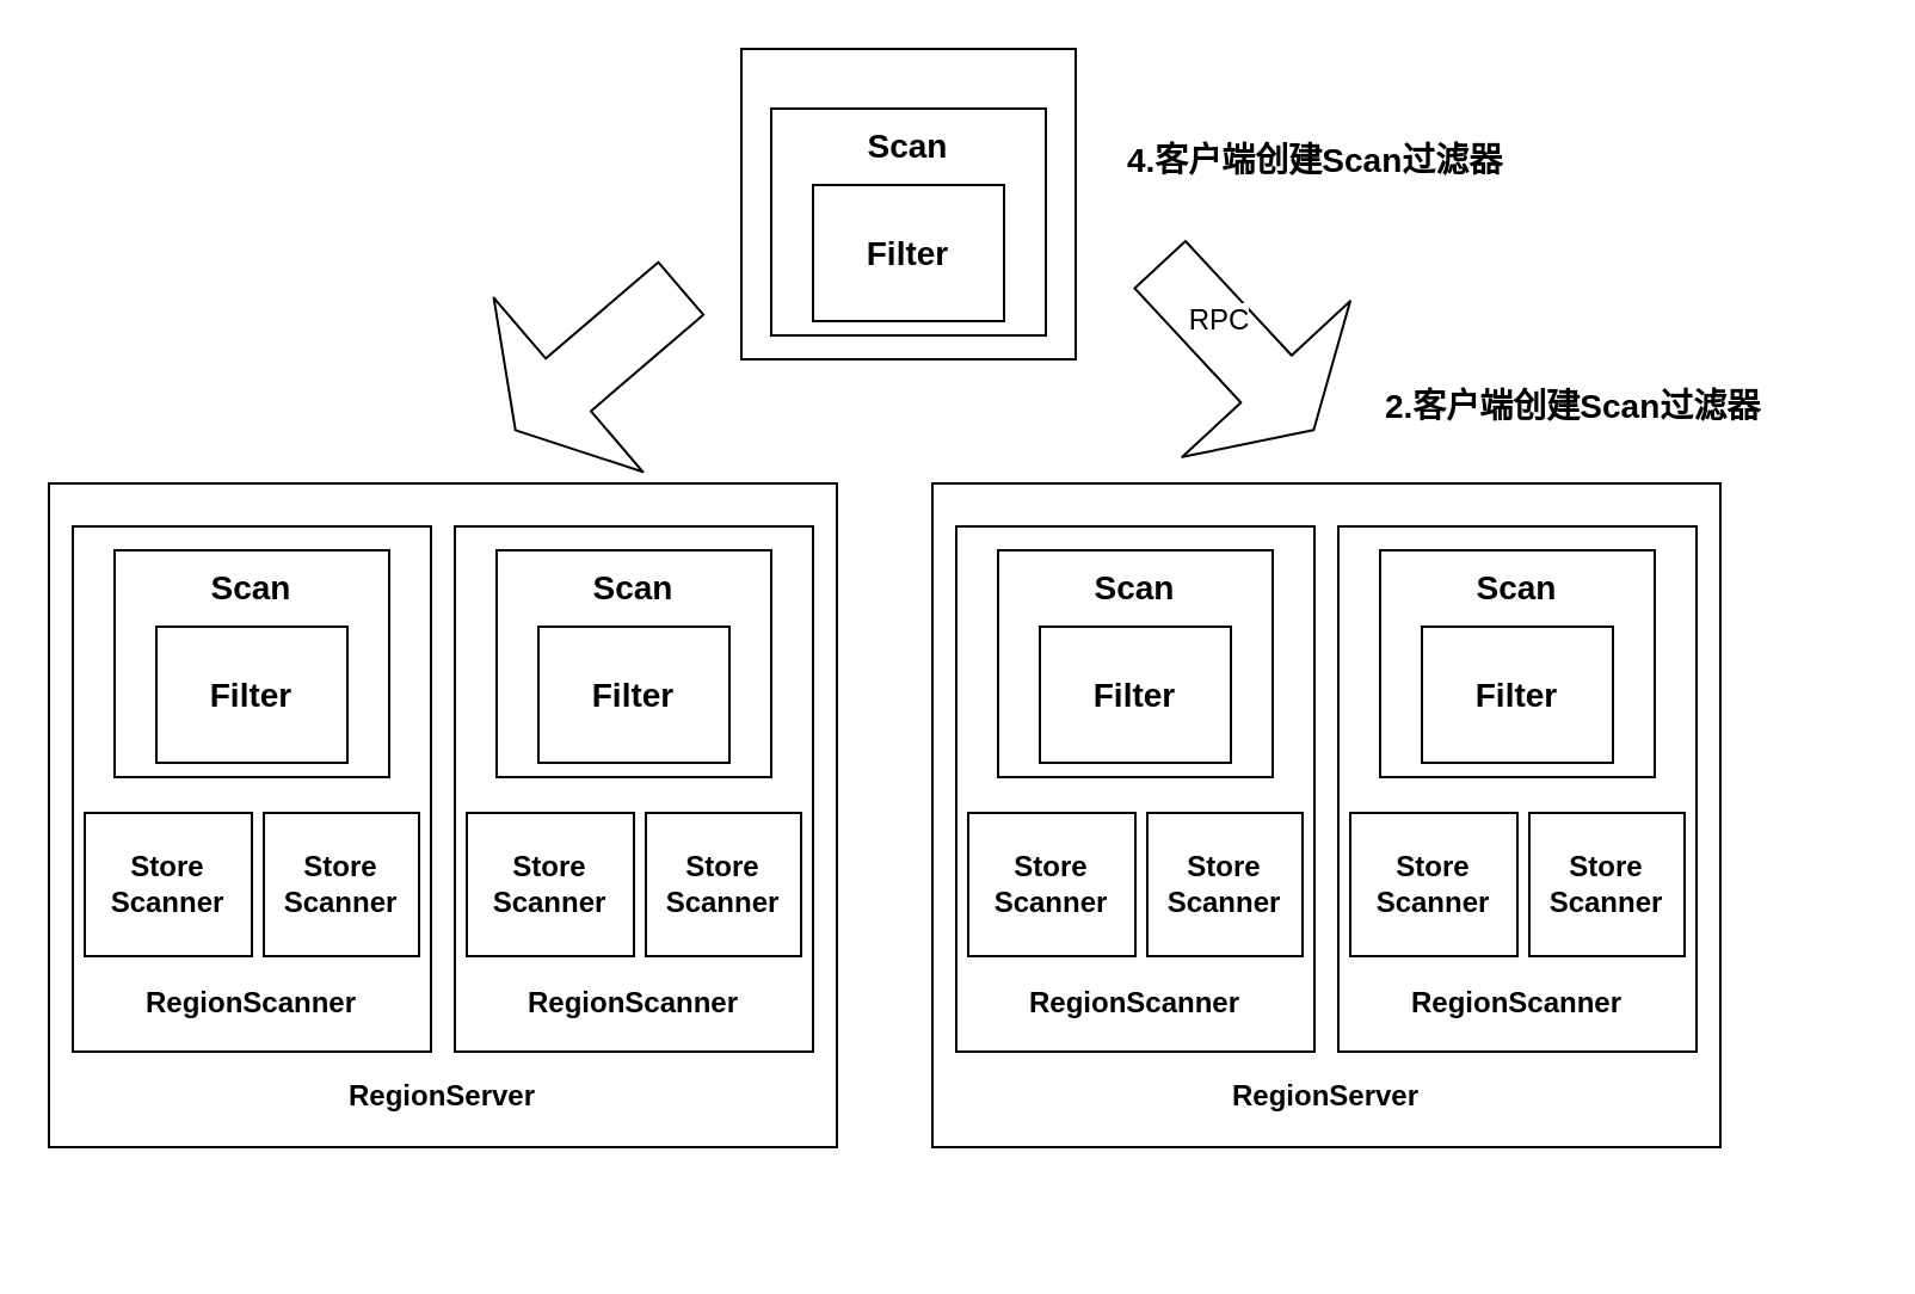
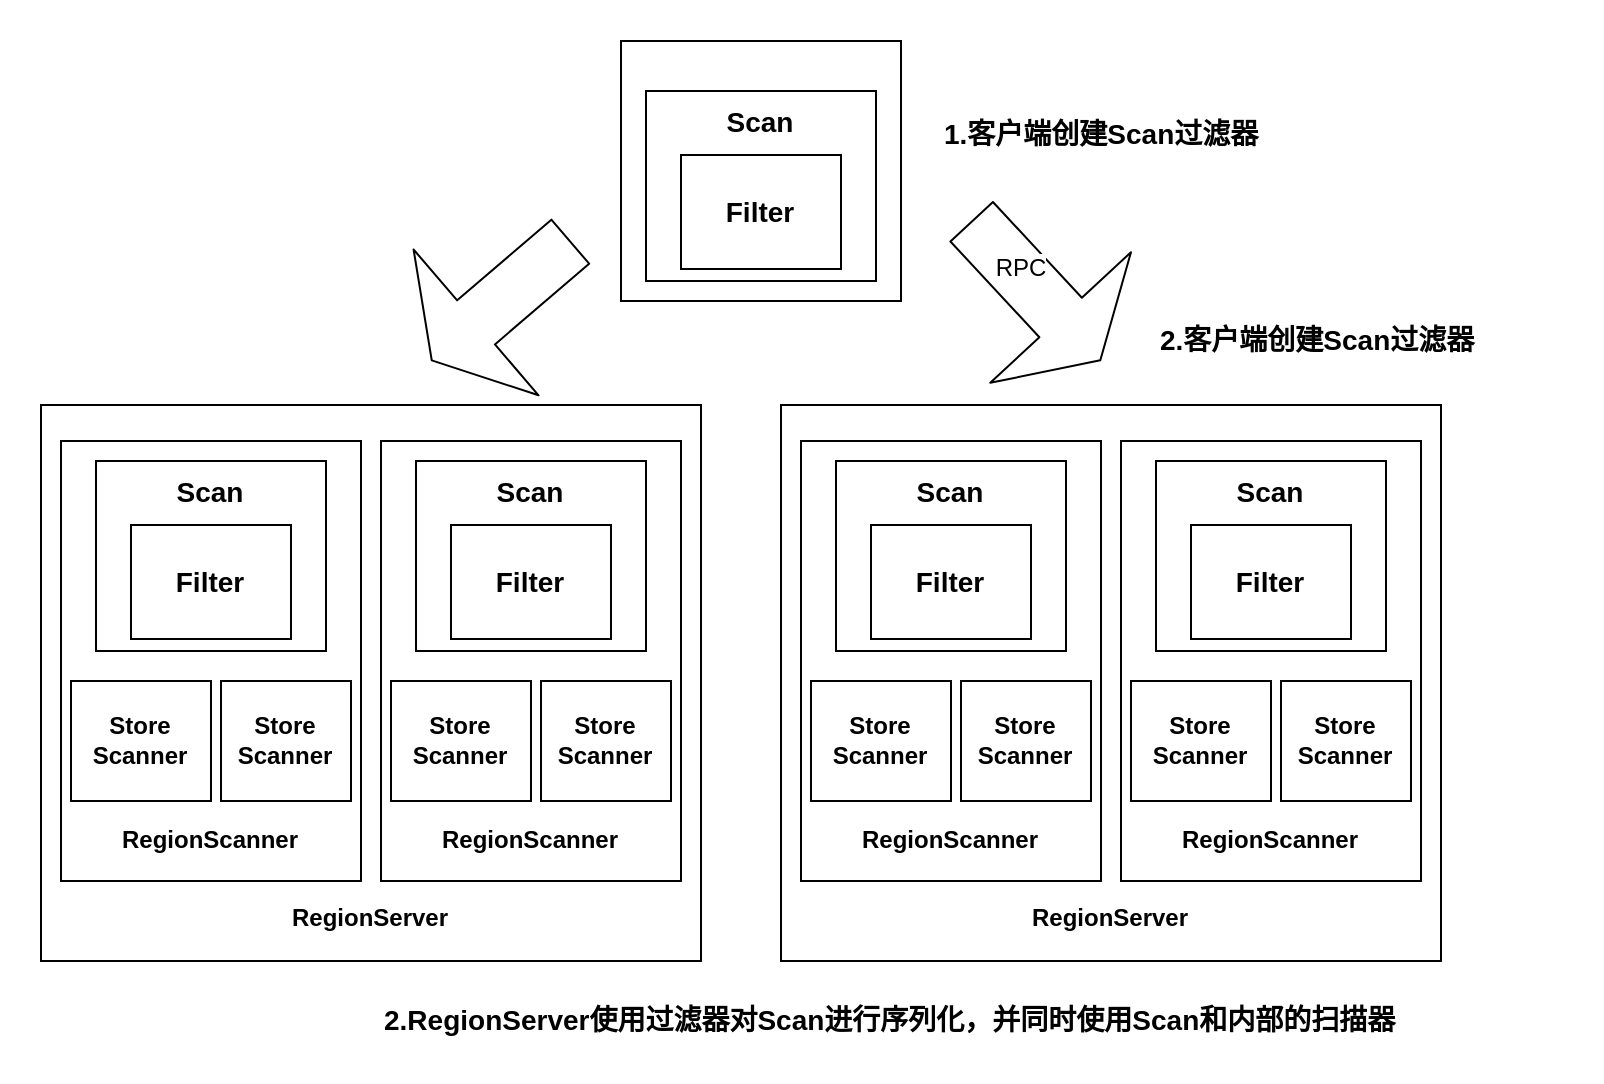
  <mxCell id="0" />
  <mxCell id="1" parent="0" />
  <mxCell id="2" value="" style="rounded=0;whiteSpace=wrap;html=1;" vertex="1" parent="1"><mxGeometry x="20" y="202" width="330" height="278" as="geometry" /></mxCell>
  <mxCell id="3" value="" style="rounded=0;whiteSpace=wrap;html=1;" vertex="1" parent="1"><mxGeometry x="310" y="20" width="140" height="130" as="geometry" /></mxCell>
  <mxCell id="4" value="" style="rounded=0;whiteSpace=wrap;html=1;" vertex="1" parent="1"><mxGeometry x="322.5" y="45" width="115" height="95" as="geometry" /></mxCell>
  <mxCell id="5" value="" style="rounded=0;whiteSpace=wrap;html=1;" vertex="1" parent="1"><mxGeometry x="340" y="77" width="80" height="57" as="geometry" /></mxCell>
  <mxCell id="6" value="&lt;b&gt;&lt;font style=&quot;font-size: 14px&quot;&gt;Scan&lt;/font&gt;&lt;/b&gt;" style="text;html=1;strokeColor=none;fillColor=none;align=center;verticalAlign=middle;whiteSpace=wrap;rounded=0;" vertex="1" parent="1"><mxGeometry x="360" y="51" width="40" height="20" as="geometry" /></mxCell>
  <mxCell id="7" value="&lt;b&gt;&lt;font style=&quot;font-size: 14px&quot;&gt;Filter&lt;/font&gt;&lt;/b&gt;" style="text;html=1;strokeColor=none;fillColor=none;align=center;verticalAlign=middle;whiteSpace=wrap;rounded=0;" vertex="1" parent="1"><mxGeometry x="360" y="95.5" width="40" height="20" as="geometry" /></mxCell>
- <mxCell id="8" value="&lt;font style=&quot;font-size: 14px&quot;&gt;&lt;b&gt;4.客户端创建Scan过滤器&lt;/b&gt;&lt;/font&gt;" style="text;html=1;strokeColor=none;fillColor=none;align=left;verticalAlign=middle;whiteSpace=wrap;rounded=0;" vertex="1" parent="1"><mxGeometry x="470" y="57" width="170" height="20" as="geometry" /></mxCell>
+ <mxCell id="8" value="&lt;font style=&quot;font-size: 14px&quot;&gt;&lt;b&gt;1.客户端创建Scan过滤器&lt;/b&gt;&lt;/font&gt;" style="text;html=1;strokeColor=none;fillColor=none;align=left;verticalAlign=middle;whiteSpace=wrap;rounded=0;" vertex="1" parent="1"><mxGeometry x="470" y="57" width="170" height="20" as="geometry" /></mxCell>
  <mxCell id="9" value="" style="rounded=0;whiteSpace=wrap;html=1;" vertex="1" parent="1"><mxGeometry x="30" y="220" width="150" height="220" as="geometry" /></mxCell>
  <mxCell id="10" value="" style="rounded=0;whiteSpace=wrap;html=1;" vertex="1" parent="1"><mxGeometry x="47.5" y="230" width="115" height="95" as="geometry" /></mxCell>
  <mxCell id="11" value="" style="rounded=0;whiteSpace=wrap;html=1;" vertex="1" parent="1"><mxGeometry x="65" y="262" width="80" height="57" as="geometry" /></mxCell>
  <mxCell id="12" value="&lt;b&gt;&lt;font style=&quot;font-size: 14px&quot;&gt;Scan&lt;/font&gt;&lt;/b&gt;" style="text;html=1;strokeColor=none;fillColor=none;align=center;verticalAlign=middle;whiteSpace=wrap;rounded=0;" vertex="1" parent="1"><mxGeometry x="85" y="236" width="40" height="20" as="geometry" /></mxCell>
  <mxCell id="13" value="&lt;b&gt;&lt;font style=&quot;font-size: 14px&quot;&gt;Filter&lt;/font&gt;&lt;/b&gt;" style="text;html=1;strokeColor=none;fillColor=none;align=center;verticalAlign=middle;whiteSpace=wrap;rounded=0;" vertex="1" parent="1"><mxGeometry x="85" y="280.5" width="40" height="20" as="geometry" /></mxCell>
  <mxCell id="14" value="&lt;b&gt;Store Scanner&lt;/b&gt;" style="rounded=0;whiteSpace=wrap;html=1;" vertex="1" parent="1"><mxGeometry x="35" y="340" width="70" height="60" as="geometry" /></mxCell>
  <mxCell id="15" value="&lt;b&gt;Store&lt;br&gt;Scanner&lt;/b&gt;" style="rounded=0;whiteSpace=wrap;html=1;" vertex="1" parent="1"><mxGeometry x="110" y="340" width="65" height="60" as="geometry" /></mxCell>
  <mxCell id="16" value="&lt;b&gt;RegionScanner&lt;/b&gt;" style="text;html=1;strokeColor=none;fillColor=none;align=center;verticalAlign=middle;whiteSpace=wrap;rounded=0;" vertex="1" parent="1"><mxGeometry x="85" y="410" width="40" height="20" as="geometry" /></mxCell>
  <mxCell id="17" value="" style="rounded=0;whiteSpace=wrap;html=1;" vertex="1" parent="1"><mxGeometry x="190" y="220" width="150" height="220" as="geometry" /></mxCell>
  <mxCell id="18" value="" style="rounded=0;whiteSpace=wrap;html=1;" vertex="1" parent="1"><mxGeometry x="207.5" y="230" width="115" height="95" as="geometry" /></mxCell>
  <mxCell id="19" value="" style="rounded=0;whiteSpace=wrap;html=1;" vertex="1" parent="1"><mxGeometry x="225" y="262" width="80" height="57" as="geometry" /></mxCell>
  <mxCell id="20" value="&lt;b&gt;&lt;font style=&quot;font-size: 14px&quot;&gt;Scan&lt;/font&gt;&lt;/b&gt;" style="text;html=1;strokeColor=none;fillColor=none;align=center;verticalAlign=middle;whiteSpace=wrap;rounded=0;" vertex="1" parent="1"><mxGeometry x="245" y="236" width="40" height="20" as="geometry" /></mxCell>
  <mxCell id="21" value="&lt;b&gt;&lt;font style=&quot;font-size: 14px&quot;&gt;Filter&lt;/font&gt;&lt;/b&gt;" style="text;html=1;strokeColor=none;fillColor=none;align=center;verticalAlign=middle;whiteSpace=wrap;rounded=0;" vertex="1" parent="1"><mxGeometry x="245" y="280.5" width="40" height="20" as="geometry" /></mxCell>
  <mxCell id="22" value="&lt;b&gt;Store Scanner&lt;/b&gt;" style="rounded=0;whiteSpace=wrap;html=1;" vertex="1" parent="1"><mxGeometry x="195" y="340" width="70" height="60" as="geometry" /></mxCell>
  <mxCell id="23" value="&lt;b&gt;Store&lt;br&gt;Scanner&lt;/b&gt;" style="rounded=0;whiteSpace=wrap;html=1;" vertex="1" parent="1"><mxGeometry x="270" y="340" width="65" height="60" as="geometry" /></mxCell>
  <mxCell id="24" value="&lt;b&gt;RegionScanner&lt;/b&gt;" style="text;html=1;strokeColor=none;fillColor=none;align=center;verticalAlign=middle;whiteSpace=wrap;rounded=0;" vertex="1" parent="1"><mxGeometry x="245" y="410" width="40" height="20" as="geometry" /></mxCell>
  <mxCell id="25" value="&lt;b&gt;RegionServer&lt;/b&gt;" style="text;html=1;strokeColor=none;fillColor=none;align=center;verticalAlign=middle;whiteSpace=wrap;rounded=0;" vertex="1" parent="1"><mxGeometry x="165" y="449" width="40" height="20" as="geometry" /></mxCell>
  <mxCell id="26" value="" style="rounded=0;whiteSpace=wrap;html=1;" vertex="1" parent="1"><mxGeometry x="390" y="202" width="330" height="278" as="geometry" /></mxCell>
  <mxCell id="27" value="" style="rounded=0;whiteSpace=wrap;html=1;" vertex="1" parent="1"><mxGeometry x="400" y="220" width="150" height="220" as="geometry" /></mxCell>
  <mxCell id="28" value="" style="rounded=0;whiteSpace=wrap;html=1;" vertex="1" parent="1"><mxGeometry x="417.5" y="230" width="115" height="95" as="geometry" /></mxCell>
  <mxCell id="29" value="" style="rounded=0;whiteSpace=wrap;html=1;" vertex="1" parent="1"><mxGeometry x="435" y="262" width="80" height="57" as="geometry" /></mxCell>
  <mxCell id="30" value="&lt;b&gt;&lt;font style=&quot;font-size: 14px&quot;&gt;Scan&lt;/font&gt;&lt;/b&gt;" style="text;html=1;strokeColor=none;fillColor=none;align=center;verticalAlign=middle;whiteSpace=wrap;rounded=0;" vertex="1" parent="1"><mxGeometry x="455" y="236" width="40" height="20" as="geometry" /></mxCell>
  <mxCell id="31" value="&lt;b&gt;&lt;font style=&quot;font-size: 14px&quot;&gt;Filter&lt;/font&gt;&lt;/b&gt;" style="text;html=1;strokeColor=none;fillColor=none;align=center;verticalAlign=middle;whiteSpace=wrap;rounded=0;" vertex="1" parent="1"><mxGeometry x="455" y="280.5" width="40" height="20" as="geometry" /></mxCell>
  <mxCell id="32" value="&lt;b&gt;Store Scanner&lt;/b&gt;" style="rounded=0;whiteSpace=wrap;html=1;" vertex="1" parent="1"><mxGeometry x="405" y="340" width="70" height="60" as="geometry" /></mxCell>
  <mxCell id="33" value="&lt;b&gt;Store&lt;br&gt;Scanner&lt;/b&gt;" style="rounded=0;whiteSpace=wrap;html=1;" vertex="1" parent="1"><mxGeometry x="480" y="340" width="65" height="60" as="geometry" /></mxCell>
  <mxCell id="34" value="&lt;b&gt;RegionScanner&lt;/b&gt;" style="text;html=1;strokeColor=none;fillColor=none;align=center;verticalAlign=middle;whiteSpace=wrap;rounded=0;" vertex="1" parent="1"><mxGeometry x="455" y="410" width="40" height="20" as="geometry" /></mxCell>
  <mxCell id="35" value="" style="rounded=0;whiteSpace=wrap;html=1;" vertex="1" parent="1"><mxGeometry x="560" y="220" width="150" height="220" as="geometry" /></mxCell>
  <mxCell id="36" value="" style="rounded=0;whiteSpace=wrap;html=1;" vertex="1" parent="1"><mxGeometry x="577.5" y="230" width="115" height="95" as="geometry" /></mxCell>
  <mxCell id="37" value="" style="rounded=0;whiteSpace=wrap;html=1;" vertex="1" parent="1"><mxGeometry x="595" y="262" width="80" height="57" as="geometry" /></mxCell>
  <mxCell id="38" value="&lt;b&gt;&lt;font style=&quot;font-size: 14px&quot;&gt;Scan&lt;/font&gt;&lt;/b&gt;" style="text;html=1;strokeColor=none;fillColor=none;align=center;verticalAlign=middle;whiteSpace=wrap;rounded=0;" vertex="1" parent="1"><mxGeometry x="615" y="236" width="40" height="20" as="geometry" /></mxCell>
  <mxCell id="39" value="&lt;b&gt;&lt;font style=&quot;font-size: 14px&quot;&gt;Filter&lt;/font&gt;&lt;/b&gt;" style="text;html=1;strokeColor=none;fillColor=none;align=center;verticalAlign=middle;whiteSpace=wrap;rounded=0;" vertex="1" parent="1"><mxGeometry x="615" y="280.5" width="40" height="20" as="geometry" /></mxCell>
  <mxCell id="40" value="&lt;b&gt;Store Scanner&lt;/b&gt;" style="rounded=0;whiteSpace=wrap;html=1;" vertex="1" parent="1"><mxGeometry x="565" y="340" width="70" height="60" as="geometry" /></mxCell>
  <mxCell id="41" value="&lt;b&gt;Store&lt;br&gt;Scanner&lt;/b&gt;" style="rounded=0;whiteSpace=wrap;html=1;" vertex="1" parent="1"><mxGeometry x="640" y="340" width="65" height="60" as="geometry" /></mxCell>
  <mxCell id="42" value="&lt;b&gt;RegionScanner&lt;/b&gt;" style="text;html=1;strokeColor=none;fillColor=none;align=center;verticalAlign=middle;whiteSpace=wrap;rounded=0;" vertex="1" parent="1"><mxGeometry x="615" y="410" width="40" height="20" as="geometry" /></mxCell>
  <mxCell id="43" value="&lt;b&gt;RegionServer&lt;/b&gt;" style="text;html=1;strokeColor=none;fillColor=none;align=center;verticalAlign=middle;whiteSpace=wrap;rounded=0;" vertex="1" parent="1"><mxGeometry x="535" y="449" width="40" height="20" as="geometry" /></mxCell>
  <mxCell id="44" value="" style="shape=flexArrow;endArrow=classic;html=1;endWidth=66;endSize=9.39;width=29;" edge="1" parent="1"><mxGeometry width="50" height="50" relative="1" as="geometry"><mxPoint x="285" y="120" as="sourcePoint" /><mxPoint x="215" y="180" as="targetPoint" /></mxGeometry></mxCell>
  <mxCell id="45" value="" style="shape=flexArrow;endArrow=classic;html=1;endWidth=66;endSize=9.39;width=29;" edge="1" parent="1"><mxGeometry width="50" height="50" relative="1" as="geometry"><mxPoint x="485" y="110" as="sourcePoint" /><mxPoint x="550" y="180" as="targetPoint" /></mxGeometry></mxCell>
  <mxCell id="46" value="RPC" style="text;html=1;align=center;verticalAlign=middle;resizable=0;points=[];labelBackgroundColor=#ffffff;" vertex="1" connectable="0" parent="45"><mxGeometry x="-0.528" y="-5" relative="1" as="geometry"><mxPoint x="13.01" y="3.74" as="offset" /></mxGeometry></mxCell>
  <mxCell id="47" value="&lt;font style=&quot;font-size: 14px&quot;&gt;&lt;b&gt;2.客户端创建Scan过滤器&lt;/b&gt;&lt;/font&gt;" style="text;html=1;strokeColor=none;fillColor=none;align=left;verticalAlign=middle;whiteSpace=wrap;rounded=0;" vertex="1" parent="1"><mxGeometry x="577.5" y="160" width="202.5" height="20" as="geometry" /></mxCell>
+ <mxCell id="48" value="&lt;font style=&quot;font-size: 14px&quot;&gt;&lt;b&gt;2.RegionServer使用过滤器对Scan进行序列化，并同时使用Scan和内部的扫描器&lt;/b&gt;&lt;/font&gt;" style="text;html=1;strokeColor=none;fillColor=none;align=left;verticalAlign=middle;whiteSpace=wrap;rounded=0;" vertex="1" parent="1"><mxGeometry x="190" y="500" width="540" height="20" as="geometry" /></mxCell>
